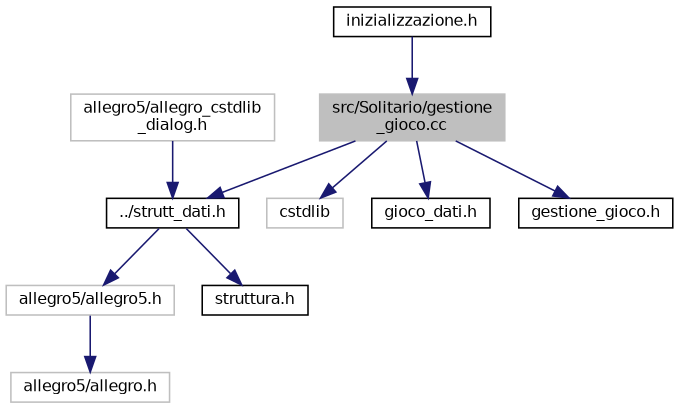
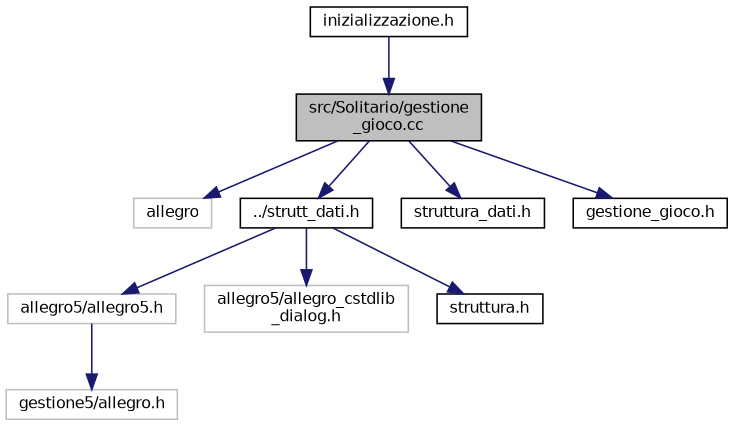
  digraph {
    node [color=black fillcolor=white fontname=Helvetica fontsize=10 shape=record style=filled]
    edge [color=midnightblue fontname=Helvetica fontsize=10 labelfontname=Helvetica labelfontsize=10 style=solid]
-   n1 [color=grey75 fillcolor=grey75 fontcolor=black height=0.2 label="src/Solitario/gestione\l_gioco.cc" width=0.4]
-   n2 [color=grey75 height=0.2 label=cstdlib width=0.4]
+   n1 [fillcolor=grey75 fontcolor=black height=0.2 label="src/Solitario/gestione\l_gioco.cc" width=0.4]
+   n2 [color=grey75 height=0.2 label=allegro width=0.4]
    n3 [height=0.2 label="../strutt_dati.h" width=0.4]
-   n4 [height=0.2 label="gioco_dati.h" width=0.4]
+   n4 [height=0.2 label="struttura_dati.h" width=0.4]
    n5 [height=0.2 label="gestione_gioco.h" width=0.4]
    n6 [color=grey75 height=0.2 label="allegro5/allegro5.h" width=0.4]
    n7 [color=grey75 height=0.2 label="allegro5/allegro_cstdlib\l_dialog.h" width=0.4]
    n8 [height=0.2 label="struttura.h" width=0.4]
    n9 [height=0.2 label="inizializzazione.h" width=0.4]
-   n10 [color=grey75 height=0.2 label="allegro5/allegro.h" width=0.4]
+   n10 [color=grey75 height=0.2 label="gestione5/allegro.h" width=0.4]
    n1 -> n2
    n1 -> n3
    n1 -> n4
    n1 -> n5
    n3 -> n6
-   n7 -> n3
+   n3 -> n7
    n3 -> n8
    n6 -> n10
    n9 -> n1
  }
